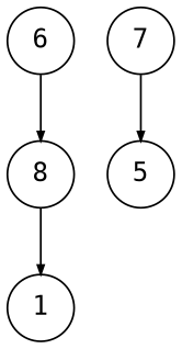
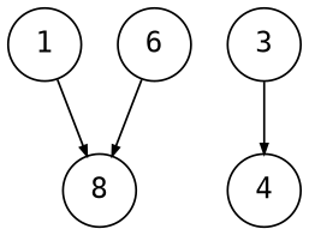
  digraph {
    node [fontname=monospace shape=circle]
    edge [arrowsize=0.5 fontname=monospace]
    n1 [label=1]
    n2 [label=8]
-   n3 [label=5]
-   n4 [label=7]
+   n3 [label=4]
+   n4 [label=3]
    n5 [label=6]
-   n2 -> n1
+   n1 -> n2
    n4 -> n3
    n5 -> n2
  }
